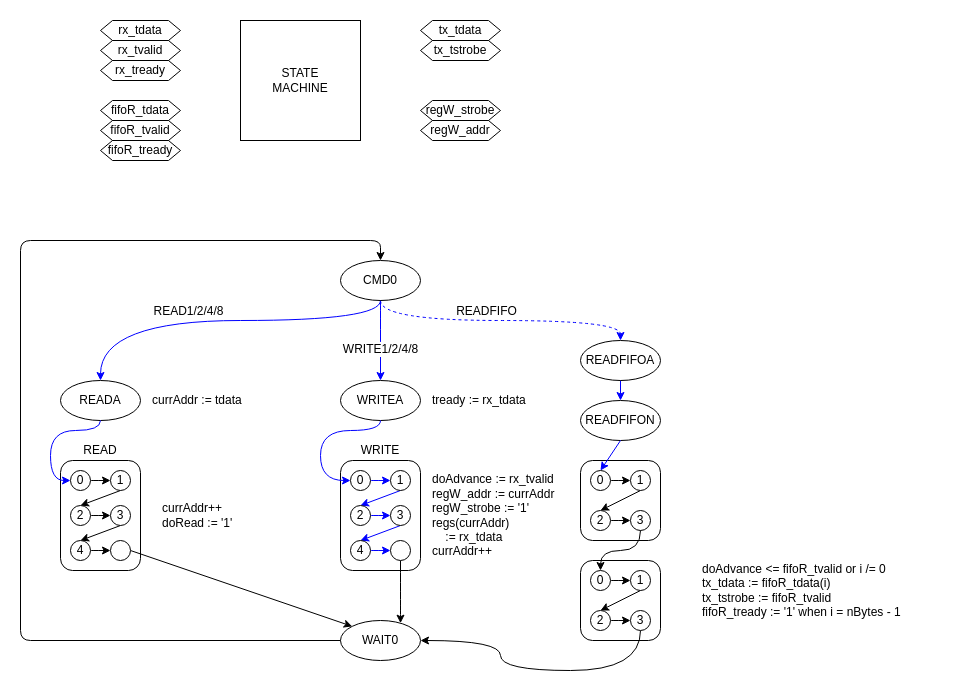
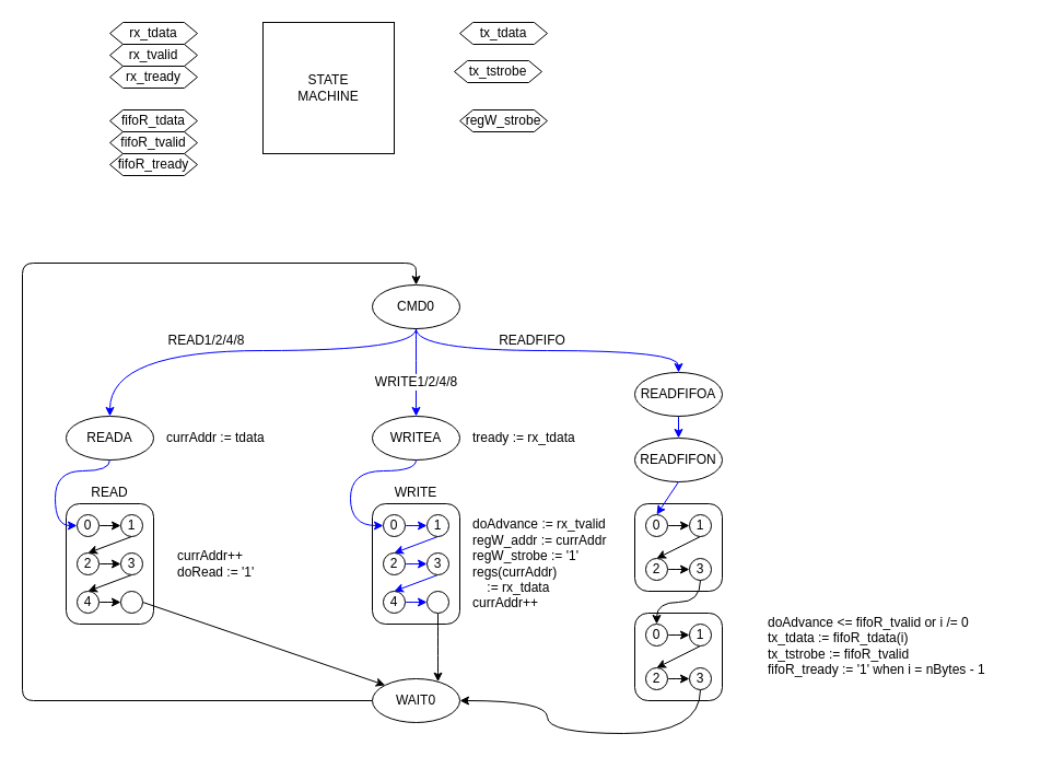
  <mxCell id="0" />
  <mxCell id="1" parent="0" />
  <mxCell id="2" style="edgeStyle=orthogonalEdgeStyle;rounded=1;orthogonalLoop=1;jettySize=auto;html=1;exitX=0.5;exitY=1;exitDx=0;exitDy=0;curved=1;strokeColor=#0000FF;" edge="1" parent="1" source="8" target="20"><mxGeometry relative="1" as="geometry"><Array as="points"><mxPoint x="380" y="320" /><mxPoint x="100" y="320" /></Array></mxGeometry></mxCell>
  <mxCell id="3" value="READ1/2/4/8" style="text;html=1;align=center;verticalAlign=middle;resizable=0;points=[];labelBackgroundColor=#ffffff;" vertex="1" connectable="0" parent="2"><mxGeometry x="0.207" y="1" relative="1" as="geometry"><mxPoint x="4.95" y="-10.81" as="offset" /></mxGeometry></mxCell>
  <mxCell id="4" style="edgeStyle=orthogonalEdgeStyle;curved=1;rounded=1;orthogonalLoop=1;jettySize=auto;html=1;exitX=0.5;exitY=1;exitDx=0;exitDy=0;strokeColor=#0000FF;" edge="1" parent="1" source="8" target="21"><mxGeometry relative="1" as="geometry" /></mxCell>
  <mxCell id="5" value="WRITE1/2/4/8" style="text;html=1;align=center;verticalAlign=middle;resizable=0;points=[];labelBackgroundColor=#ffffff;" vertex="1" connectable="0" parent="4"><mxGeometry x="0.198" y="-1" relative="1" as="geometry"><mxPoint as="offset" /></mxGeometry></mxCell>
- <mxCell id="6" style="edgeStyle=orthogonalEdgeStyle;rounded=1;orthogonalLoop=1;jettySize=auto;html=1;exitX=0.5;exitY=1;exitDx=0;exitDy=0;curved=1;strokeColor=#0000FF;dashed=1;" edge="1" parent="1" source="8" target="59"><mxGeometry relative="1" as="geometry"><Array as="points"><mxPoint x="380" y="320" /><mxPoint x="620" y="320" /></Array></mxGeometry></mxCell>
+ <mxCell id="6" style="edgeStyle=orthogonalEdgeStyle;rounded=1;orthogonalLoop=1;jettySize=auto;html=1;exitX=0.5;exitY=1;exitDx=0;exitDy=0;curved=1;strokeColor=#0000FF;" edge="1" parent="1" source="8" target="59"><mxGeometry relative="1" as="geometry"><Array as="points"><mxPoint x="380" y="320" /><mxPoint x="620" y="320" /></Array></mxGeometry></mxCell>
  <mxCell id="7" value="READFIFO" style="text;html=1;align=center;verticalAlign=middle;resizable=0;points=[];labelBackgroundColor=#ffffff;" vertex="1" connectable="0" parent="6"><mxGeometry x="0.004" y="-3" relative="1" as="geometry"><mxPoint x="-15.48" y="-12.79" as="offset" /></mxGeometry></mxCell>
  <mxCell id="8" value="CMD0" style="ellipse;whiteSpace=wrap;html=1;fillColor=none;align=center;" vertex="1" parent="1"><mxGeometry x="340" y="260" width="80" height="40" as="geometry" /></mxCell>
  <mxCell id="9" value="rx_tready" style="shape=hexagon;perimeter=hexagonPerimeter2;whiteSpace=wrap;html=1;fillColor=none;size=0.15;" vertex="1" parent="1"><mxGeometry x="100" y="60" width="80" height="20" as="geometry" /></mxCell>
  <mxCell id="10" value="rx_tvalid" style="shape=hexagon;perimeter=hexagonPerimeter2;whiteSpace=wrap;html=1;fillColor=none;size=0.15;" vertex="1" parent="1"><mxGeometry x="100" y="40" width="80" height="20" as="geometry" /></mxCell>
  <mxCell id="11" value="rx_tdata" style="shape=hexagon;perimeter=hexagonPerimeter2;whiteSpace=wrap;html=1;fillColor=none;size=0.15;" vertex="1" parent="1"><mxGeometry x="100" y="20" width="80" height="20" as="geometry" /></mxCell>
  <mxCell id="12" value="STATE&lt;br&gt;MACHINE" style="rounded=0;whiteSpace=wrap;html=1;" vertex="1" parent="1"><mxGeometry x="240" y="20" width="120" height="120" as="geometry" /></mxCell>
- <mxCell id="13" value="tx_tstrobe" style="shape=hexagon;perimeter=hexagonPerimeter2;whiteSpace=wrap;html=1;fillColor=none;size=0.15;" vertex="1" parent="1"><mxGeometry x="420" y="40" width="80" height="20" as="geometry" /></mxCell>
+ <mxCell id="13" value="tx_tstrobe" style="shape=hexagon;perimeter=hexagonPerimeter2;whiteSpace=wrap;html=1;fillColor=none;size=0.15;" vertex="1" parent="1"><mxGeometry x="415" y="55" width="80" height="20" as="geometry" /></mxCell>
  <mxCell id="14" value="tx_tdata" style="shape=hexagon;perimeter=hexagonPerimeter2;whiteSpace=wrap;html=1;fillColor=none;size=0.15;" vertex="1" parent="1"><mxGeometry x="420" y="20" width="80" height="20" as="geometry" /></mxCell>
  <mxCell id="15" value="fifoR_tvalid" style="shape=hexagon;perimeter=hexagonPerimeter2;whiteSpace=wrap;html=1;fillColor=none;size=0.15;" vertex="1" parent="1"><mxGeometry x="100" y="120" width="80" height="20" as="geometry" /></mxCell>
  <mxCell id="16" value="fifoR_tdata" style="shape=hexagon;perimeter=hexagonPerimeter2;whiteSpace=wrap;html=1;fillColor=none;size=0.15;" vertex="1" parent="1"><mxGeometry x="100" y="100" width="80" height="20" as="geometry" /></mxCell>
  <mxCell id="17" value="fifoR_tready" style="shape=hexagon;perimeter=hexagonPerimeter2;whiteSpace=wrap;html=1;fillColor=none;size=0.15;" vertex="1" parent="1"><mxGeometry x="100" y="140" width="80" height="20" as="geometry" /></mxCell>
- <mxCell id="18" value="regW_addr" style="shape=hexagon;perimeter=hexagonPerimeter2;whiteSpace=wrap;html=1;fillColor=none;size=0.15;" vertex="1" parent="1"><mxGeometry x="420" y="120" width="80" height="20" as="geometry" /></mxCell>
  <mxCell id="19" value="regW_strobe" style="shape=hexagon;perimeter=hexagonPerimeter2;whiteSpace=wrap;html=1;fillColor=none;size=0.15;" vertex="1" parent="1"><mxGeometry x="420" y="100" width="80" height="20" as="geometry" /></mxCell>
  <mxCell id="20" value="READA" style="ellipse;whiteSpace=wrap;html=1;fillColor=none;align=center;" vertex="1" parent="1"><mxGeometry x="60" y="380" width="80" height="40" as="geometry" /></mxCell>
  <mxCell id="21" value="WRITEA" style="ellipse;whiteSpace=wrap;html=1;fillColor=none;align=center;" vertex="1" parent="1"><mxGeometry x="340" y="380" width="80" height="40" as="geometry" /></mxCell>
  <mxCell id="22" value="" style="rounded=1;whiteSpace=wrap;html=1;" vertex="1" parent="1"><mxGeometry x="60" y="460" width="80" height="110" as="geometry" /></mxCell>
  <mxCell id="23" value="READ" style="text;html=1;strokeColor=none;fillColor=none;align=center;verticalAlign=middle;whiteSpace=wrap;rounded=0;" vertex="1" parent="1"><mxGeometry x="60" y="440" width="80" height="20" as="geometry" /></mxCell>
  <mxCell id="24" style="edgeStyle=orthogonalEdgeStyle;curved=1;rounded=1;orthogonalLoop=1;jettySize=auto;html=1;exitX=1;exitY=0.5;exitDx=0;exitDy=0;entryX=0;entryY=0.5;entryDx=0;entryDy=0;" edge="1" parent="1" source="25" target="27"><mxGeometry relative="1" as="geometry" /></mxCell>
  <mxCell id="25" value="0" style="ellipse;whiteSpace=wrap;html=1;aspect=fixed;" vertex="1" parent="1"><mxGeometry x="70" y="470" width="20" height="20" as="geometry" /></mxCell>
  <mxCell id="26" style="rounded=1;orthogonalLoop=1;jettySize=auto;html=1;exitX=0.5;exitY=1;exitDx=0;exitDy=0;entryX=0.5;entryY=0;entryDx=0;entryDy=0;" edge="1" parent="1" source="27" target="29"><mxGeometry relative="1" as="geometry" /></mxCell>
  <mxCell id="27" value="1" style="ellipse;whiteSpace=wrap;html=1;aspect=fixed;" vertex="1" parent="1"><mxGeometry x="110" y="470" width="20" height="20" as="geometry" /></mxCell>
  <mxCell id="28" style="edgeStyle=orthogonalEdgeStyle;curved=1;rounded=1;orthogonalLoop=1;jettySize=auto;html=1;exitX=1;exitY=0.5;exitDx=0;exitDy=0;entryX=0;entryY=0.5;entryDx=0;entryDy=0;" edge="1" parent="1" source="29" target="31"><mxGeometry relative="1" as="geometry" /></mxCell>
  <mxCell id="29" value="2" style="ellipse;whiteSpace=wrap;html=1;aspect=fixed;" vertex="1" parent="1"><mxGeometry x="70" y="505" width="20" height="20" as="geometry" /></mxCell>
  <mxCell id="30" style="rounded=1;orthogonalLoop=1;jettySize=auto;html=1;exitX=0.5;exitY=1;exitDx=0;exitDy=0;entryX=0.5;entryY=0;entryDx=0;entryDy=0;" edge="1" parent="1" source="31" target="33"><mxGeometry relative="1" as="geometry" /></mxCell>
  <mxCell id="31" value="3" style="ellipse;whiteSpace=wrap;html=1;aspect=fixed;" vertex="1" parent="1"><mxGeometry x="110" y="505" width="20" height="20" as="geometry" /></mxCell>
  <mxCell id="32" style="edgeStyle=orthogonalEdgeStyle;curved=1;rounded=1;orthogonalLoop=1;jettySize=auto;html=1;exitX=1;exitY=0.5;exitDx=0;exitDy=0;entryX=0;entryY=0.5;entryDx=0;entryDy=0;" edge="1" parent="1" source="33" target="35"><mxGeometry relative="1" as="geometry" /></mxCell>
  <mxCell id="33" value="4" style="ellipse;whiteSpace=wrap;html=1;aspect=fixed;" vertex="1" parent="1"><mxGeometry x="70" y="540" width="20" height="20" as="geometry" /></mxCell>
  <mxCell id="34" style="rounded=1;orthogonalLoop=1;jettySize=auto;html=1;exitX=1;exitY=0.5;exitDx=0;exitDy=0;entryX=0;entryY=0;entryDx=0;entryDy=0;" edge="1" parent="1" source="35" target="57"><mxGeometry relative="1" as="geometry" /></mxCell>
  <mxCell id="35" value="" style="ellipse;whiteSpace=wrap;html=1;aspect=fixed;" vertex="1" parent="1"><mxGeometry x="110" y="540" width="20" height="20" as="geometry" /></mxCell>
  <mxCell id="36" style="edgeStyle=orthogonalEdgeStyle;curved=1;rounded=1;orthogonalLoop=1;jettySize=auto;html=1;exitX=0.5;exitY=1;exitDx=0;exitDy=0;entryX=0;entryY=0.5;entryDx=0;entryDy=0;strokeColor=#0000FF;" edge="1" parent="1" source="20" target="25"><mxGeometry relative="1" as="geometry"><Array as="points"><mxPoint x="100" y="430" /><mxPoint x="50" y="430" /><mxPoint x="50" y="480" /></Array></mxGeometry></mxCell>
  <mxCell id="37" value="" style="rounded=1;whiteSpace=wrap;html=1;" vertex="1" parent="1"><mxGeometry x="340" y="460" width="80" height="110" as="geometry" /></mxCell>
  <mxCell id="38" value="WRITE" style="text;html=1;strokeColor=none;fillColor=none;align=center;verticalAlign=middle;whiteSpace=wrap;rounded=0;" vertex="1" parent="1"><mxGeometry x="340" y="440" width="80" height="20" as="geometry" /></mxCell>
  <mxCell id="39" style="edgeStyle=orthogonalEdgeStyle;curved=1;rounded=1;orthogonalLoop=1;jettySize=auto;html=1;exitX=1;exitY=0.5;exitDx=0;exitDy=0;entryX=0;entryY=0.5;entryDx=0;entryDy=0;strokeColor=#0000FF;" edge="1" source="40" target="42" parent="1"><mxGeometry relative="1" as="geometry" /></mxCell>
  <mxCell id="40" value="0" style="ellipse;whiteSpace=wrap;html=1;aspect=fixed;" vertex="1" parent="1"><mxGeometry x="350" y="470" width="20" height="20" as="geometry" /></mxCell>
  <mxCell id="41" style="rounded=1;orthogonalLoop=1;jettySize=auto;html=1;exitX=0.5;exitY=1;exitDx=0;exitDy=0;entryX=0.5;entryY=0;entryDx=0;entryDy=0;strokeColor=#0000FF;" edge="1" source="42" target="44" parent="1"><mxGeometry relative="1" as="geometry" /></mxCell>
  <mxCell id="42" value="1" style="ellipse;whiteSpace=wrap;html=1;aspect=fixed;" vertex="1" parent="1"><mxGeometry x="390" y="470" width="20" height="20" as="geometry" /></mxCell>
  <mxCell id="43" style="edgeStyle=orthogonalEdgeStyle;curved=1;rounded=1;orthogonalLoop=1;jettySize=auto;html=1;exitX=1;exitY=0.5;exitDx=0;exitDy=0;entryX=0;entryY=0.5;entryDx=0;entryDy=0;strokeColor=#0000FF;" edge="1" source="44" target="46" parent="1"><mxGeometry relative="1" as="geometry" /></mxCell>
  <mxCell id="44" value="2" style="ellipse;whiteSpace=wrap;html=1;aspect=fixed;" vertex="1" parent="1"><mxGeometry x="350" y="505" width="20" height="20" as="geometry" /></mxCell>
  <mxCell id="45" style="rounded=1;orthogonalLoop=1;jettySize=auto;html=1;exitX=0.5;exitY=1;exitDx=0;exitDy=0;entryX=0.5;entryY=0;entryDx=0;entryDy=0;strokeColor=#0000FF;" edge="1" source="46" target="48" parent="1"><mxGeometry relative="1" as="geometry" /></mxCell>
  <mxCell id="46" value="3" style="ellipse;whiteSpace=wrap;html=1;aspect=fixed;" vertex="1" parent="1"><mxGeometry x="390" y="505" width="20" height="20" as="geometry" /></mxCell>
  <mxCell id="47" style="edgeStyle=orthogonalEdgeStyle;curved=1;rounded=1;orthogonalLoop=1;jettySize=auto;html=1;exitX=1;exitY=0.5;exitDx=0;exitDy=0;entryX=0;entryY=0.5;entryDx=0;entryDy=0;strokeColor=#0000FF;" edge="1" source="48" target="50" parent="1"><mxGeometry relative="1" as="geometry" /></mxCell>
  <mxCell id="48" value="4" style="ellipse;whiteSpace=wrap;html=1;aspect=fixed;" vertex="1" parent="1"><mxGeometry x="350" y="540" width="20" height="20" as="geometry" /></mxCell>
  <mxCell id="49" style="edgeStyle=orthogonalEdgeStyle;curved=1;rounded=1;orthogonalLoop=1;jettySize=auto;html=1;exitX=0.5;exitY=1;exitDx=0;exitDy=0;" edge="1" parent="1" source="50" target="57"><mxGeometry relative="1" as="geometry"><Array as="points"><mxPoint x="400" y="610" /><mxPoint x="400" y="610" /></Array></mxGeometry></mxCell>
  <mxCell id="50" value="" style="ellipse;whiteSpace=wrap;html=1;aspect=fixed;" vertex="1" parent="1"><mxGeometry x="390" y="540" width="20" height="20" as="geometry" /></mxCell>
  <mxCell id="51" style="edgeStyle=orthogonalEdgeStyle;rounded=1;orthogonalLoop=1;jettySize=auto;html=1;exitX=0.5;exitY=1;exitDx=0;exitDy=0;entryX=0;entryY=0.5;entryDx=0;entryDy=0;curved=1;strokeColor=#0000FF;" edge="1" parent="1" source="21" target="40"><mxGeometry relative="1" as="geometry"><Array as="points"><mxPoint x="380" y="430" /><mxPoint x="320" y="430" /><mxPoint x="320" y="480" /></Array></mxGeometry></mxCell>
  <mxCell id="52" value="currAddr := tdata" style="text;html=1;strokeColor=none;fillColor=none;align=left;verticalAlign=middle;whiteSpace=wrap;rounded=0;" vertex="1" parent="1"><mxGeometry x="150" y="375" width="130" height="50" as="geometry" /></mxCell>
  <mxCell id="53" value="currAddr++&lt;br&gt;doRead := '1'" style="text;html=1;strokeColor=none;fillColor=none;align=left;verticalAlign=middle;whiteSpace=wrap;rounded=0;" vertex="1" parent="1"><mxGeometry x="160" y="490" width="90" height="50" as="geometry" /></mxCell>
  <mxCell id="54" value="tready := rx_tdata" style="text;html=1;strokeColor=none;fillColor=none;align=left;verticalAlign=middle;whiteSpace=wrap;rounded=0;" vertex="1" parent="1"><mxGeometry x="430" y="375" width="130" height="50" as="geometry" /></mxCell>
  <mxCell id="55" value="doAdvance := rx_tvalid&lt;br&gt;regW_addr := currAddr&lt;br&gt;regW_strobe := '1'&lt;br&gt;regs(currAddr)&lt;br&gt;&amp;nbsp; &amp;nbsp; := rx_tdata&lt;br&gt;currAddr++" style="text;html=1;strokeColor=none;fillColor=none;align=left;verticalAlign=middle;whiteSpace=wrap;rounded=0;" vertex="1" parent="1"><mxGeometry x="430" y="460" width="140" height="110" as="geometry" /></mxCell>
  <mxCell id="56" style="edgeStyle=orthogonalEdgeStyle;rounded=1;orthogonalLoop=1;jettySize=auto;html=1;exitX=0;exitY=0.5;exitDx=0;exitDy=0;entryX=0.5;entryY=0;entryDx=0;entryDy=0;" edge="1" parent="1" source="57" target="8"><mxGeometry relative="1" as="geometry"><Array as="points"><mxPoint x="20" y="640" /><mxPoint x="20" y="240" /><mxPoint x="380" y="240" /></Array></mxGeometry></mxCell>
  <mxCell id="57" value="WAIT0" style="ellipse;whiteSpace=wrap;html=1;fillColor=none;align=center;" vertex="1" parent="1"><mxGeometry x="340" y="620" width="80" height="40" as="geometry" /></mxCell>
  <mxCell id="58" style="edgeStyle=orthogonalEdgeStyle;curved=1;rounded=1;orthogonalLoop=1;jettySize=auto;html=1;exitX=0.5;exitY=1;exitDx=0;exitDy=0;strokeColor=#0000FF;" edge="1" parent="1" source="59" target="60"><mxGeometry relative="1" as="geometry" /></mxCell>
  <mxCell id="59" value="READFIFOA" style="ellipse;whiteSpace=wrap;html=1;fillColor=none;align=center;" vertex="1" parent="1"><mxGeometry x="580" y="340" width="80" height="40" as="geometry" /></mxCell>
  <mxCell id="60" value="READFIFON" style="ellipse;whiteSpace=wrap;html=1;fillColor=none;align=center;" vertex="1" parent="1"><mxGeometry x="580" y="400" width="80" height="40" as="geometry" /></mxCell>
  <mxCell id="61" value="" style="rounded=1;whiteSpace=wrap;html=1;" vertex="1" parent="1"><mxGeometry x="580" y="460" width="80" height="80" as="geometry" /></mxCell>
  <mxCell id="62" style="edgeStyle=orthogonalEdgeStyle;curved=1;rounded=1;orthogonalLoop=1;jettySize=auto;html=1;exitX=1;exitY=0.5;exitDx=0;exitDy=0;entryX=0;entryY=0.5;entryDx=0;entryDy=0;" edge="1" source="63" target="65" parent="1"><mxGeometry relative="1" as="geometry" /></mxCell>
  <mxCell id="63" value="0" style="ellipse;whiteSpace=wrap;html=1;aspect=fixed;" vertex="1" parent="1"><mxGeometry x="590" y="470" width="20" height="20" as="geometry" /></mxCell>
  <mxCell id="64" style="rounded=1;orthogonalLoop=1;jettySize=auto;html=1;exitX=0.5;exitY=1;exitDx=0;exitDy=0;entryX=0.5;entryY=0;entryDx=0;entryDy=0;" edge="1" source="65" target="67" parent="1"><mxGeometry relative="1" as="geometry" /></mxCell>
  <mxCell id="65" value="1" style="ellipse;whiteSpace=wrap;html=1;aspect=fixed;" vertex="1" parent="1"><mxGeometry x="630" y="470" width="20" height="20" as="geometry" /></mxCell>
  <mxCell id="66" style="edgeStyle=orthogonalEdgeStyle;curved=1;rounded=1;orthogonalLoop=1;jettySize=auto;html=1;exitX=1;exitY=0.5;exitDx=0;exitDy=0;entryX=0;entryY=0.5;entryDx=0;entryDy=0;" edge="1" source="67" target="68" parent="1"><mxGeometry relative="1" as="geometry" /></mxCell>
  <mxCell id="67" value="2" style="ellipse;whiteSpace=wrap;html=1;aspect=fixed;" vertex="1" parent="1"><mxGeometry x="590" y="510" width="20" height="20" as="geometry" /></mxCell>
  <mxCell id="68" value="3" style="ellipse;whiteSpace=wrap;html=1;aspect=fixed;" vertex="1" parent="1"><mxGeometry x="630" y="510" width="20" height="20" as="geometry" /></mxCell>
  <mxCell id="69" value="doAdvance &amp;lt;= fifoR_tvalid or i /= 0&lt;br&gt;tx_tdata := fifoR_tdata(i)&lt;br&gt;tx_tstrobe := fifoR_tvalid&lt;br&gt;fifoR_tready := '1' when i = nBytes - 1" style="text;html=1;strokeColor=none;fillColor=none;align=left;verticalAlign=middle;whiteSpace=wrap;rounded=0;" vertex="1" parent="1"><mxGeometry x="700" y="540" width="240" height="100" as="geometry" /></mxCell>
  <mxCell id="70" style="edgeStyle=none;rounded=1;orthogonalLoop=1;jettySize=auto;html=1;exitX=0.5;exitY=1;exitDx=0;exitDy=0;entryX=0.5;entryY=0;entryDx=0;entryDy=0;strokeColor=#0000FF;" edge="1" parent="1" source="60" target="63"><mxGeometry relative="1" as="geometry" /></mxCell>
  <mxCell id="71" value="" style="rounded=1;whiteSpace=wrap;html=1;" vertex="1" parent="1"><mxGeometry x="580" y="560" width="80" height="80" as="geometry" /></mxCell>
  <mxCell id="72" style="edgeStyle=orthogonalEdgeStyle;curved=1;rounded=1;orthogonalLoop=1;jettySize=auto;html=1;exitX=1;exitY=0.5;exitDx=0;exitDy=0;entryX=0;entryY=0.5;entryDx=0;entryDy=0;" edge="1" source="73" target="75" parent="1"><mxGeometry relative="1" as="geometry" /></mxCell>
  <mxCell id="73" value="0" style="ellipse;whiteSpace=wrap;html=1;aspect=fixed;" vertex="1" parent="1"><mxGeometry x="590" y="570" width="20" height="20" as="geometry" /></mxCell>
  <mxCell id="74" style="rounded=1;orthogonalLoop=1;jettySize=auto;html=1;exitX=0.5;exitY=1;exitDx=0;exitDy=0;entryX=0.5;entryY=0;entryDx=0;entryDy=0;" edge="1" source="75" target="77" parent="1"><mxGeometry relative="1" as="geometry" /></mxCell>
  <mxCell id="75" value="1" style="ellipse;whiteSpace=wrap;html=1;aspect=fixed;" vertex="1" parent="1"><mxGeometry x="630" y="570" width="20" height="20" as="geometry" /></mxCell>
  <mxCell id="76" style="edgeStyle=orthogonalEdgeStyle;curved=1;rounded=1;orthogonalLoop=1;jettySize=auto;html=1;exitX=1;exitY=0.5;exitDx=0;exitDy=0;entryX=0;entryY=0.5;entryDx=0;entryDy=0;" edge="1" source="77" target="79" parent="1"><mxGeometry relative="1" as="geometry" /></mxCell>
  <mxCell id="77" value="2" style="ellipse;whiteSpace=wrap;html=1;aspect=fixed;" vertex="1" parent="1"><mxGeometry x="590" y="610" width="20" height="20" as="geometry" /></mxCell>
  <mxCell id="78" style="edgeStyle=orthogonalEdgeStyle;curved=1;rounded=1;orthogonalLoop=1;jettySize=auto;html=1;exitX=0.5;exitY=1;exitDx=0;exitDy=0;entryX=1;entryY=0.5;entryDx=0;entryDy=0;" edge="1" parent="1" source="79" target="57"><mxGeometry relative="1" as="geometry"><Array as="points"><mxPoint x="640" y="670" /><mxPoint x="500" y="670" /><mxPoint x="500" y="640" /></Array></mxGeometry></mxCell>
  <mxCell id="79" value="3" style="ellipse;whiteSpace=wrap;html=1;aspect=fixed;" vertex="1" parent="1"><mxGeometry x="630" y="610" width="20" height="20" as="geometry" /></mxCell>
  <mxCell id="80" style="edgeStyle=orthogonalEdgeStyle;curved=1;rounded=1;orthogonalLoop=1;jettySize=auto;html=1;exitX=0.5;exitY=1;exitDx=0;exitDy=0;" edge="1" parent="1" source="68" target="73"><mxGeometry relative="1" as="geometry" /></mxCell>
